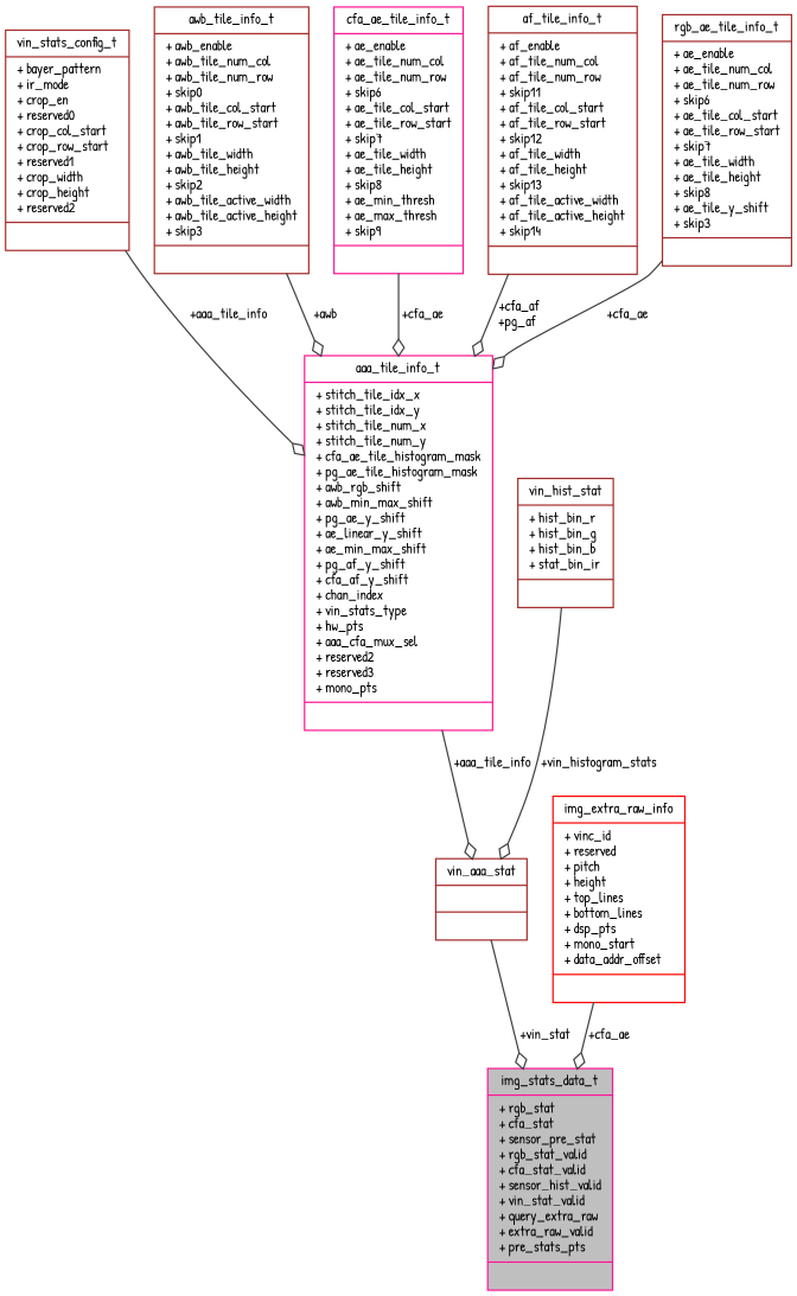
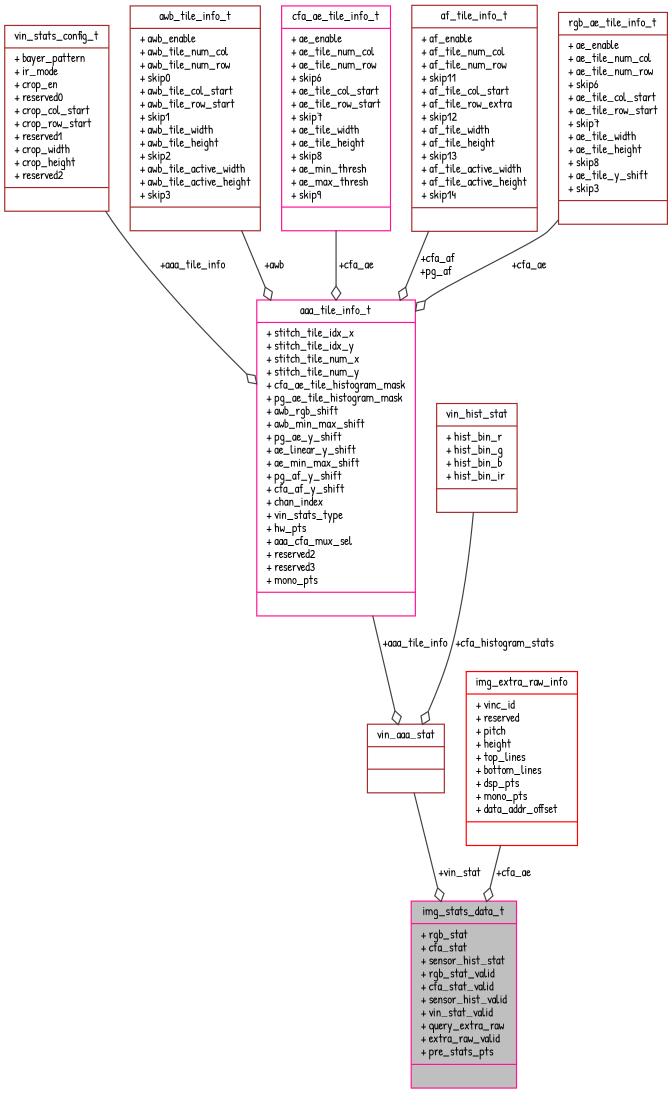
  digraph {
    fontname="Patrick Hand"
    node [color=brown fontname="Patrick Hand" fontsize=10 shape=record]
    edge [arrowhead=odiamond color=grey25 fontname="Patrick Hand" fontsize=10 labelfontname=Helvetica labelfontsize=10 style=solid]
-   n1 [color=deeppink fillcolor=grey75 fontcolor=black height=0.2 label="{img_stats_data_t\n|+ rgb_stat\l+ cfa_stat\l+ sensor_pre_stat\l+ rgb_stat_valid\l+ cfa_stat_valid\l+ sensor_hist_valid\l+ vin_stat_valid\l+ query_extra_raw\l+ extra_raw_valid\l+ pre_stats_pts\l|}" style=filled width=0.4]
+   n1 [color=deeppink fillcolor=grey75 fontcolor=black height=0.2 label="{img_stats_data_t\n|+ rgb_stat\l+ cfa_stat\l+ sensor_hist_stat\l+ rgb_stat_valid\l+ cfa_stat_valid\l+ sensor_hist_valid\l+ vin_stat_valid\l+ query_extra_raw\l+ extra_raw_valid\l+ pre_stats_pts\l|}" style=filled width=0.4]
    n2 [height=0.2 label="{vin_aaa_stat\n||}" width=0.4]
    n3 [color=deeppink height=0.2 label="{aaa_tile_info_t\n|+ stitch_tile_idx_x\l+ stitch_tile_idx_y\l+ stitch_tile_num_x\l+ stitch_tile_num_y\l+ cfa_ae_tile_histogram_mask\l+ pg_ae_tile_histogram_mask\l+ awb_rgb_shift\l+ awb_min_max_shift\l+ pg_ae_y_shift\l+ ae_linear_y_shift\l+ ae_min_max_shift\l+ pg_af_y_shift\l+ cfa_af_y_shift\l+ chan_index\l+ vin_stats_type\l+ hw_pts\l+ aaa_cfa_mux_sel\l+ reserved2\l+ reserved3\l+ mono_pts\l|}" width=0.4]
    n4 [height=0.2 label="{vin_stats_config_t\n|+ bayer_pattern\l+ ir_mode\l+ crop_en\l+ reserved0\l+ crop_col_start\l+ crop_row_start\l+ reserved1\l+ crop_width\l+ crop_height\l+ reserved2\l|}" width=0.4]
    n5 [height=0.2 label="{awb_tile_info_t\n|+ awb_enable\l+ awb_tile_num_col\l+ awb_tile_num_row\l+ skip0\l+ awb_tile_col_start\l+ awb_tile_row_start\l+ skip1\l+ awb_tile_width\l+ awb_tile_height\l+ skip2\l+ awb_tile_active_width\l+ awb_tile_active_height\l+ skip3\l|}" width=0.4]
    n6 [color=deeppink height=0.2 label="{cfa_ae_tile_info_t\n|+ ae_enable\l+ ae_tile_num_col\l+ ae_tile_num_row\l+ skip6\l+ ae_tile_col_start\l+ ae_tile_row_start\l+ skip7\l+ ae_tile_width\l+ ae_tile_height\l+ skip8\l+ ae_min_thresh\l+ ae_max_thresh\l+ skip9\l|}" width=0.4]
-   n7 [height=0.2 label="{af_tile_info_t\n|+ af_enable\l+ af_tile_num_col\l+ af_tile_num_row\l+ skip11\l+ af_tile_col_start\l+ af_tile_row_start\l+ skip12\l+ af_tile_width\l+ af_tile_height\l+ skip13\l+ af_tile_active_width\l+ af_tile_active_height\l+ skip14\l|}" width=0.4]
+   n7 [height=0.2 label="{af_tile_info_t\n|+ af_enable\l+ af_tile_num_col\l+ af_tile_num_row\l+ skip11\l+ af_tile_col_start\l+ af_tile_row_extra\l+ skip12\l+ af_tile_width\l+ af_tile_height\l+ skip13\l+ af_tile_active_width\l+ af_tile_active_height\l+ skip14\l|}" width=0.4]
    n8 [height=0.2 label="{rgb_ae_tile_info_t\n|+ ae_enable\l+ ae_tile_num_col\l+ ae_tile_num_row\l+ skip6\l+ ae_tile_col_start\l+ ae_tile_row_start\l+ skip7\l+ ae_tile_width\l+ ae_tile_height\l+ skip8\l+ ae_tile_y_shift\l+ skip3\l|}" width=0.4]
-   n9 [height=0.2 label="{vin_hist_stat\n|+ hist_bin_r\l+ hist_bin_g\l+ hist_bin_b\l+ stat_bin_ir\l|}" width=0.4]
-   n10 [color=red height=0.2 label="{img_extra_raw_info\n|+ vinc_id\l+ reserved\l+ pitch\l+ height\l+ top_lines\l+ bottom_lines\l+ dsp_pts\l+ mono_start\l+ data_addr_offset\l|}" width=0.4]
+   n9 [height=0.2 label="{vin_hist_stat\n|+ hist_bin_r\l+ hist_bin_g\l+ hist_bin_b\l+ hist_bin_ir\l|}" width=0.4]
+   n10 [color=red height=0.2 label="{img_extra_raw_info\n|+ vinc_id\l+ reserved\l+ pitch\l+ height\l+ top_lines\l+ bottom_lines\l+ dsp_pts\l+ mono_pts\l+ data_addr_offset\l|}" width=0.4]
    n2 -> n1 [label=" +vin_stat"]
    n3 -> n2 [label=" +aaa_tile_info"]
    n4 -> n3 [label=" +aaa_tile_info"]
    n5 -> n3 [label=" +awb"]
    n6 -> n3 [label=" +cfa_ae"]
    n7 -> n3 [label=" +cfa_af\n+pg_af"]
    n8 -> n3 [label=" +cfa_ae"]
-   n9 -> n2 [label=" +vin_histogram_stats"]
+   n9 -> n2 [label=" +cfa_histogram_stats"]
    n10 -> n1 [label=" +cfa_ae"]
  }
